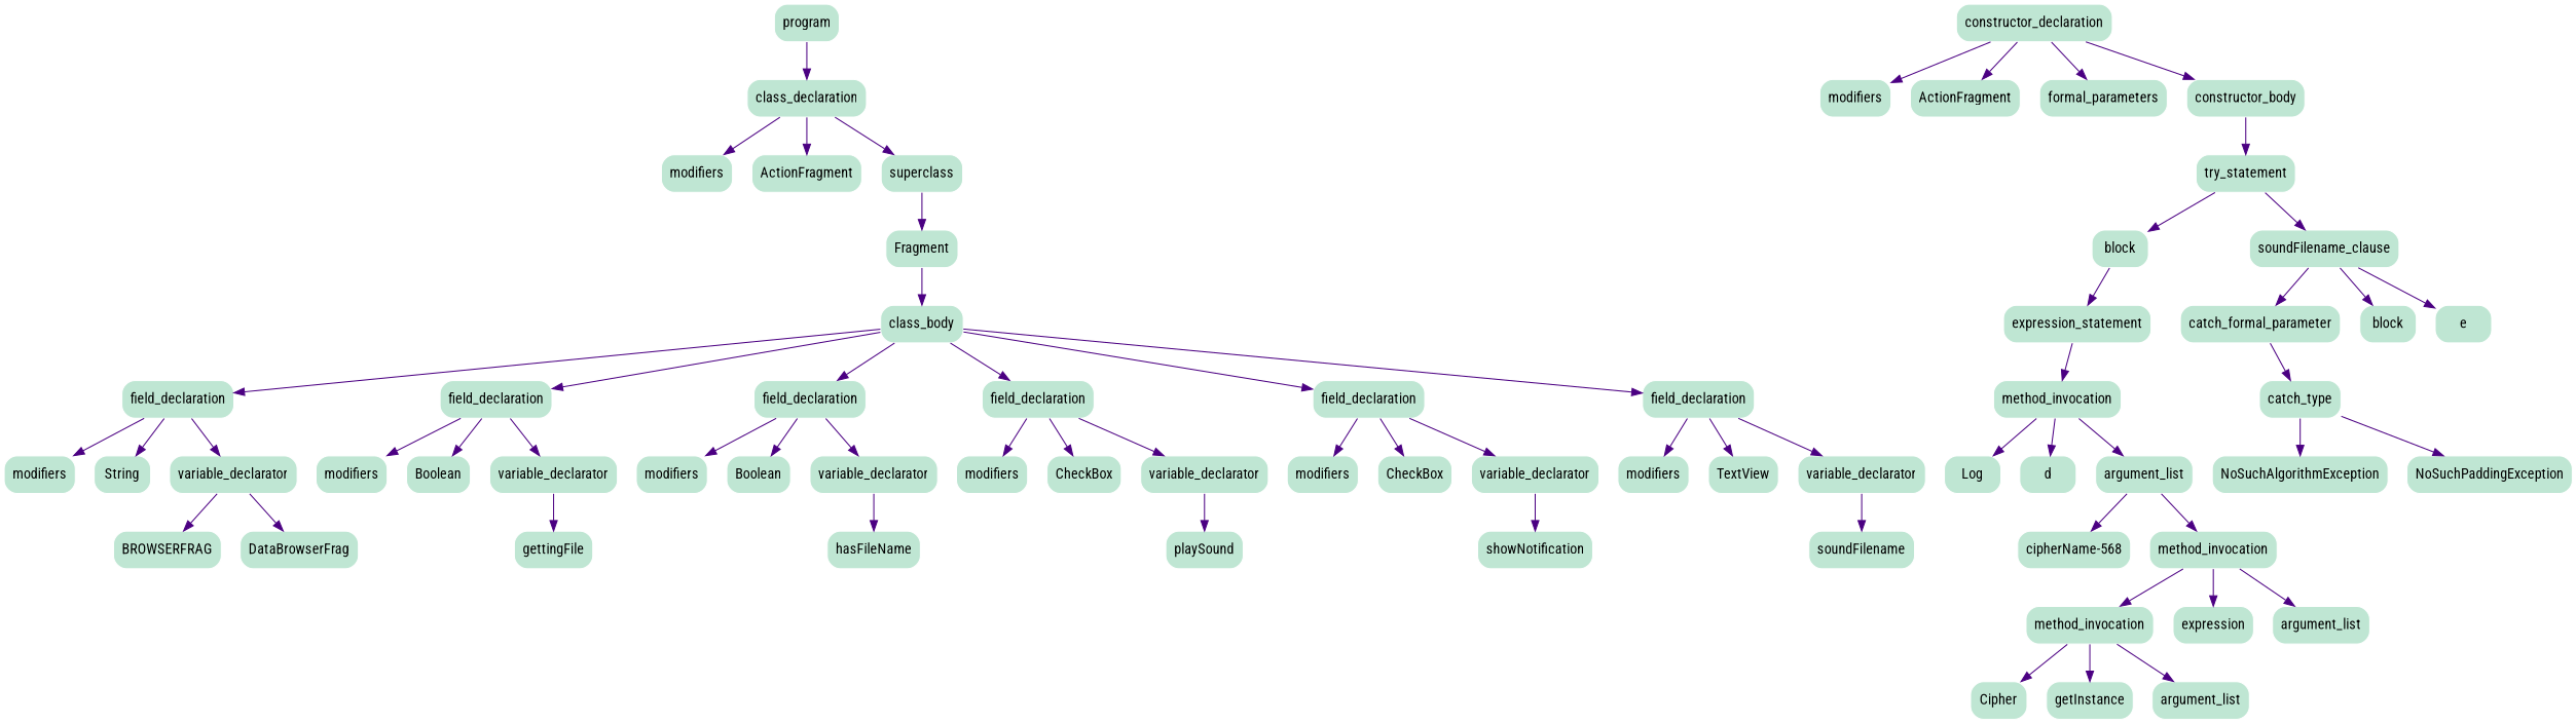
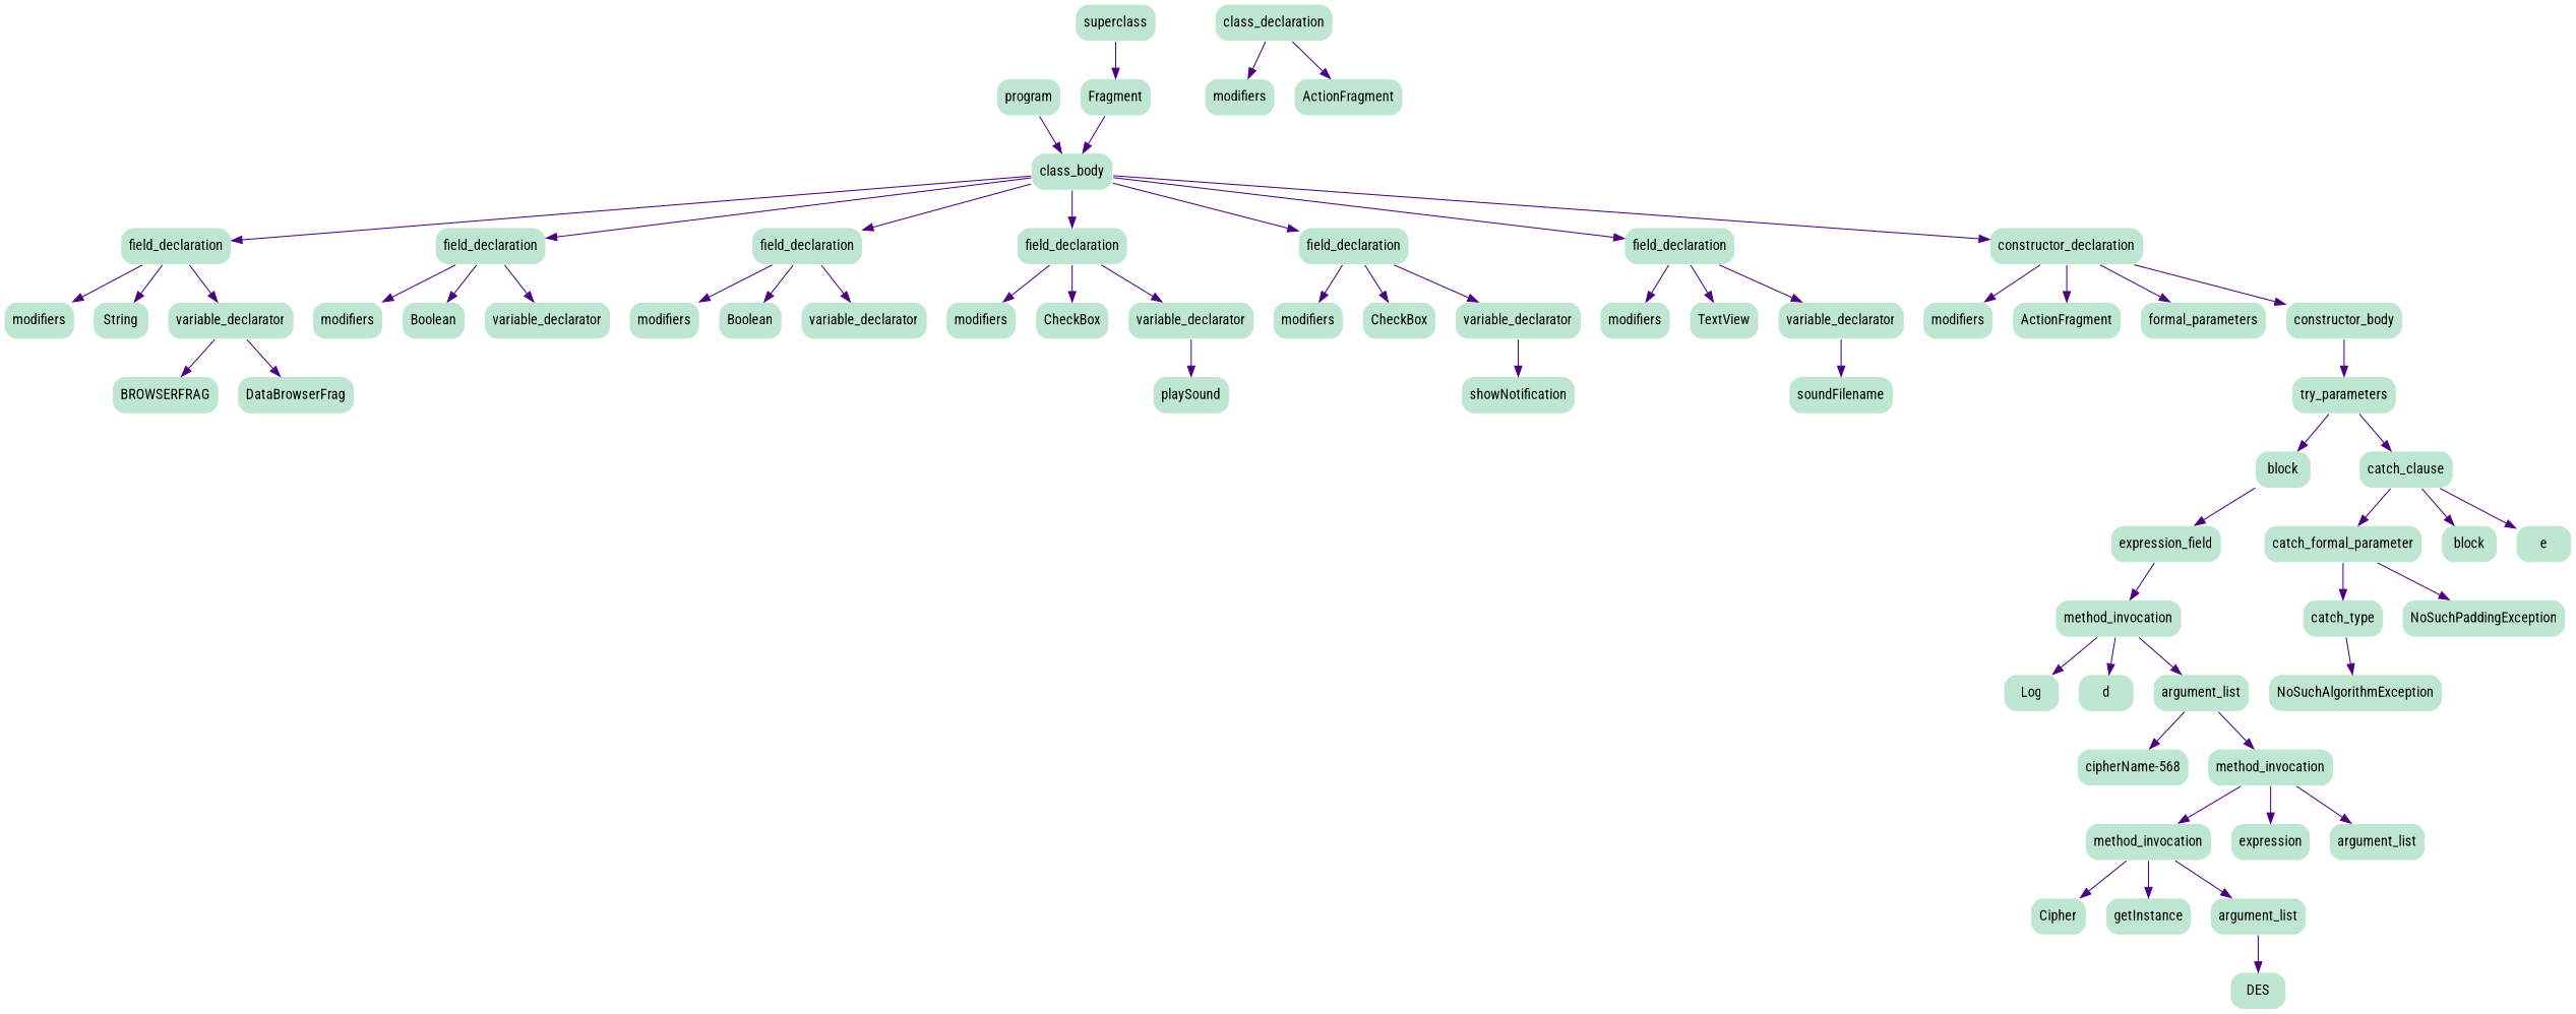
  digraph {
    fontname="Roboto Condensed"
    node [color=white fillcolor="#BFE6D3" fontname="Roboto Condensed" node_type=identifier shape=box style="rounded, filled"]
    edge [color=indigo edge_type=AST_edge fontname="Roboto Condensed" shape=vee]
    n1 [label=program node_type=program]
    n2 [label=class_declaration node_type=class_declaration]
    n3 [label=modifiers node_type=modifiers]
    n4 [label=ActionFragment]
    n5 [label=superclass node_type=superclass]
    n6 [label=Fragment node_type=type_identifier]
    n7 [label=class_body node_type=class_body]
    n8 [label=field_declaration node_type=field_declaration]
    n9 [label=field_declaration node_type=field_declaration]
    n10 [label=field_declaration node_type=field_declaration]
    n11 [label=field_declaration node_type=field_declaration]
    n12 [label=field_declaration node_type=field_declaration]
    n13 [label=field_declaration node_type=field_declaration]
    n14 [label=constructor_declaration node_type=constructor_declaration]
    n15 [label=modifiers node_type=modifiers]
    n16 [label=String node_type=type_identifier]
    n17 [label=variable_declarator node_type=variable_declarator]
    n18 [label=modifiers node_type=modifiers]
    n19 [label=Boolean node_type=type_identifier]
    n20 [label=variable_declarator node_type=variable_declarator]
    n21 [label=modifiers node_type=modifiers]
    n22 [label=Boolean node_type=type_identifier]
    n23 [label=variable_declarator node_type=variable_declarator]
    n24 [label=modifiers node_type=modifiers]
    n25 [label=CheckBox node_type=type_identifier]
    n26 [label=variable_declarator node_type=variable_declarator]
    n27 [label=modifiers node_type=modifiers]
    n28 [label=CheckBox node_type=type_identifier]
    n29 [label=variable_declarator node_type=variable_declarator]
    n30 [label=modifiers node_type=modifiers]
    n31 [label=TextView node_type=type_identifier]
    n32 [label=variable_declarator node_type=variable_declarator]
    n33 [label=modifiers node_type=modifiers]
    n34 [label=ActionFragment]
    n35 [label=formal_parameters node_type=formal_parameters]
    n36 [label=constructor_body node_type=constructor_body]
    n37 [label=BROWSERFRAG]
    n38 [label=DataBrowserFrag node_type=string_literal]
-   n39 [label=gettingFile]
-   n40 [label=hasFileName]
    n41 [label=playSound]
    n42 [label=showNotification]
    n43 [label=soundFilename]
-   n44 [label=try_statement node_type=try_statement]
+   n44 [label=try_parameters node_type=try_statement]
    n45 [label=block node_type=block]
-   n46 [label=soundFilename_clause node_type=catch_clause]
-   n47 [label=expression_statement node_type=expression_statement]
+   n46 [label=catch_clause node_type=catch_clause]
+   n47 [label=expression_field node_type=expression_statement]
    n48 [label=catch_formal_parameter node_type=catch_formal_parameter]
    n49 [label=block node_type=block]
    n50 [label=e]
    n51 [label=method_invocation node_type=method_invocation]
    n52 [label=Log]
    n53 [label=d]
    n54 [label=argument_list node_type=argument_list]
    n55 [label="cipherName\-568" node_type=string_literal]
    n56 [label=method_invocation node_type=method_invocation]
    n57 [label=method_invocation node_type=method_invocation]
    n58 [label=expression]
    n59 [label=argument_list node_type=argument_list]
    n60 [label=Cipher]
    n61 [label=getInstance]
    n62 [label=argument_list node_type=argument_list]
+   n63 [label=DES node_type=string_literal]
    n64 [label=catch_type node_type=catch_type]
    n65 [label=NoSuchAlgorithmException node_type=type_identifier]
    n66 [label=NoSuchPaddingException node_type=type_identifier]
-   n1 -> n2
+   n1 -> n7
    n2 -> n3
    n2 -> n4
-   n2 -> n5
    n5 -> n6
    n6 -> n7
    n7 -> n8
    n7 -> n9
    n7 -> n10
    n7 -> n11
    n7 -> n12
    n7 -> n13
+   n7 -> n14
    n8 -> n15
    n8 -> n16
    n8 -> n17
    n9 -> n18
    n9 -> n19
    n9 -> n20
    n10 -> n21
    n10 -> n22
    n10 -> n23
    n11 -> n24
    n11 -> n25
    n11 -> n26
    n12 -> n27
    n12 -> n28
    n12 -> n29
    n13 -> n30
    n13 -> n31
    n13 -> n32
    n14 -> n33
    n14 -> n34
    n14 -> n35
    n14 -> n36
    n17 -> n37
    n17 -> n38
-   n20 -> n39
-   n23 -> n40
    n26 -> n41
    n29 -> n42
    n32 -> n43
    n36 -> n44
    n44 -> n45
    n44 -> n46
    n45 -> n47
    n46 -> n48
    n46 -> n49
    n46 -> n50
    n47 -> n51
    n48 -> n64
    n51 -> n52
    n51 -> n53
    n51 -> n54
    n54 -> n55
    n54 -> n56
    n56 -> n57
    n56 -> n58
    n56 -> n59
    n57 -> n60
    n57 -> n61
    n57 -> n62
+   n62 -> n63
    n64 -> n65
-   n64 -> n66
+   n48 -> n66
  }
